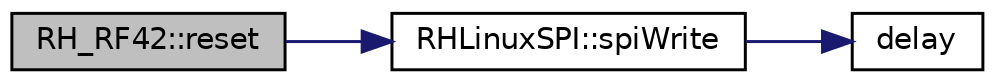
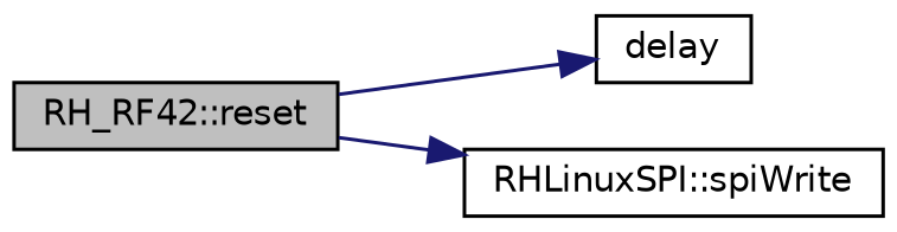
  digraph {
    rankdir=LR
    node [color=black fillcolor=white fontname=Helvetica fontsize=10 shape=record style=filled]
    edge [color=midnightblue fontname=Helvetica fontsize=10 labelfontname=Helvetica labelfontsize=10 style=solid]
    n1 [fillcolor=grey75 fontcolor=black height=0.2 label="RH_RF42::reset" width=0.4]
    n2 [height=0.2 label=delay width=0.4]
    n3 [height=0.2 label="RHLinuxSPI::spiWrite" width=0.4]
-   n3 -> n2
+   n1 -> n2
    n1 -> n3
  }
